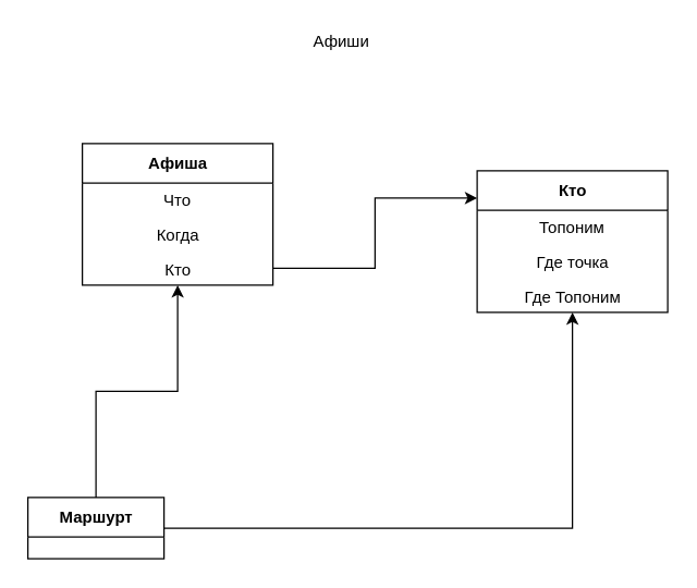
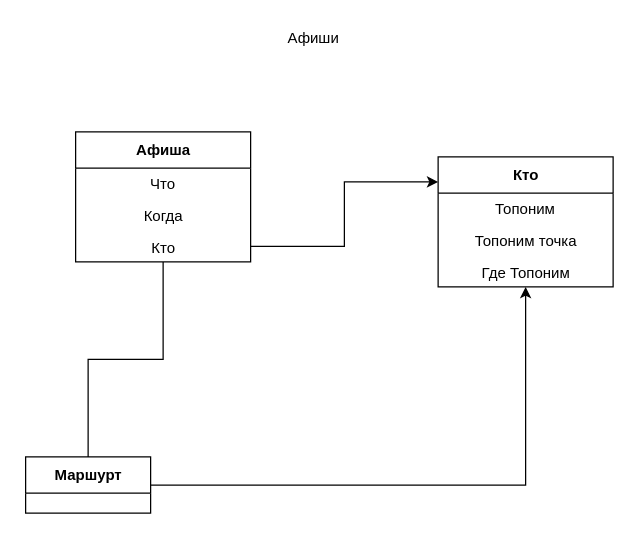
  <mxCell id="0" />
  <mxCell id="1" parent="0" />
  <mxCell id="2" value="Афиши" style="text;html=1;align=center;verticalAlign=middle;resizable=0;points=[];autosize=1;strokeColor=none;fillColor=none;" vertex="1" parent="1"><mxGeometry x="220" y="20" width="60" height="20" as="geometry" /></mxCell>
  <mxCell id="3" value="Афиша" style="swimlane;fontStyle=1;align=center;verticalAlign=middle;childLayout=stackLayout;horizontal=1;startSize=29;horizontalStack=0;resizeParent=1;resizeParentMax=0;resizeLast=0;collapsible=0;marginBottom=0;html=1;" vertex="1" parent="1"><mxGeometry x="60" y="105" width="140" height="104" as="geometry" /></mxCell>
  <mxCell id="4" value="Что" style="text;html=1;strokeColor=none;fillColor=none;align=center;verticalAlign=middle;spacingLeft=4;spacingRight=4;overflow=hidden;rotatable=0;points=[[0,0.5],[1,0.5]];portConstraint=eastwest;" vertex="1" parent="3"><mxGeometry y="29" width="140" height="25" as="geometry" /></mxCell>
  <mxCell id="5" value="Когда" style="text;html=1;align=center;" vertex="1" parent="3"><mxGeometry y="54" width="140" height="25" as="geometry" /></mxCell>
  <mxCell id="6" value="Кто" style="text;html=1;align=center;" vertex="1" parent="3"><mxGeometry y="79" width="140" height="25" as="geometry" /></mxCell>
  <mxCell id="7" value="Кто" style="swimlane;fontStyle=1;align=center;verticalAlign=middle;childLayout=stackLayout;horizontal=1;startSize=29;horizontalStack=0;resizeParent=1;resizeParentMax=0;resizeLast=0;collapsible=0;marginBottom=0;html=1;" vertex="1" parent="1"><mxGeometry x="350" y="125" width="140" height="104" as="geometry" /></mxCell>
  <mxCell id="8" value="Топоним" style="text;html=1;strokeColor=none;fillColor=none;align=center;verticalAlign=middle;spacingLeft=4;spacingRight=4;overflow=hidden;rotatable=0;points=[[0,0.5],[1,0.5]];portConstraint=eastwest;" vertex="1" parent="7"><mxGeometry y="29" width="140" height="25" as="geometry" /></mxCell>
- <mxCell id="9" value="Где точка" style="text;html=1;align=center;" vertex="1" parent="7"><mxGeometry y="54" width="140" height="25" as="geometry" /></mxCell>
+ <mxCell id="9" value="Топоним точка" style="text;html=1;align=center;" vertex="1" parent="7"><mxGeometry y="54" width="140" height="25" as="geometry" /></mxCell>
  <mxCell id="10" value="Где Топоним" style="text;html=1;align=center;" vertex="1" parent="7"><mxGeometry y="79" width="140" height="25" as="geometry" /></mxCell>
  <mxCell id="11" style="rounded=0;orthogonalLoop=1;jettySize=auto;html=1;exitX=1;exitY=0.5;exitDx=0;exitDy=0;edgeStyle=orthogonalEdgeStyle;" edge="1" parent="1" source="6" target="7"><mxGeometry relative="1" as="geometry"><Array as="points"><mxPoint x="275" y="197" /><mxPoint x="275" y="145" /></Array></mxGeometry></mxCell>
- <mxCell id="12" style="edgeStyle=orthogonalEdgeStyle;rounded=0;orthogonalLoop=1;jettySize=auto;html=1;" edge="1" parent="1" source="14" target="3"><mxGeometry relative="1" as="geometry" /></mxCell>
+ <mxCell id="12" style="edgeStyle=orthogonalEdgeStyle;rounded=0;orthogonalLoop=1;jettySize=auto;html=1;endArrow=none;" edge="1" parent="1" source="14" target="3"><mxGeometry relative="1" as="geometry" /></mxCell>
  <mxCell id="13" style="edgeStyle=orthogonalEdgeStyle;rounded=0;orthogonalLoop=1;jettySize=auto;html=1;" edge="1" parent="1" source="14" target="7"><mxGeometry relative="1" as="geometry" /></mxCell>
  <mxCell id="14" value="Маршурт" style="swimlane;fontStyle=1;align=center;verticalAlign=middle;childLayout=stackLayout;horizontal=1;startSize=29;horizontalStack=0;resizeParent=1;resizeParentMax=0;resizeLast=0;collapsible=0;marginBottom=0;html=1;" vertex="1" parent="1"><mxGeometry x="20" y="365" width="100" height="45" as="geometry" /></mxCell>
